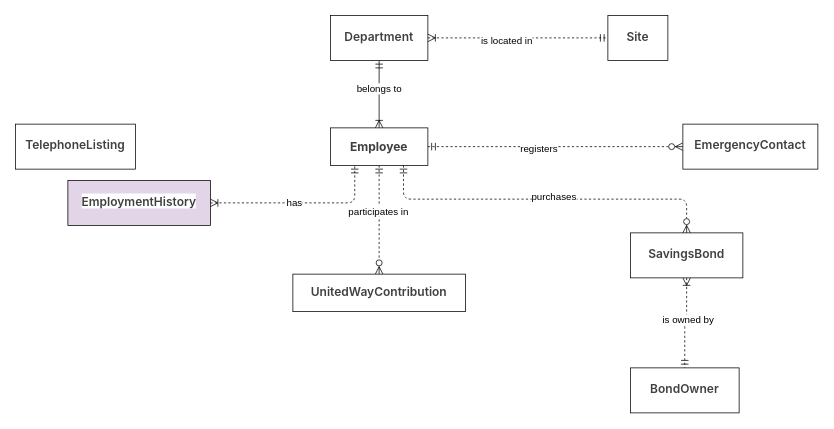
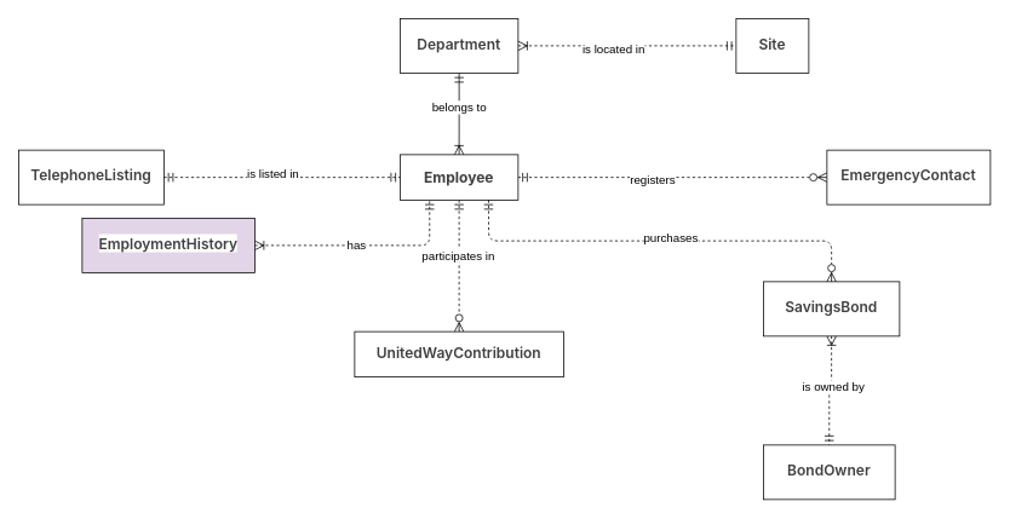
  <mxCell id="0" />
  <mxCell id="1" parent="0" />
  <mxCell id="2" value="&lt;div&gt;&lt;span style=&quot;font-weight: 600; color: rgb(64, 64, 64); font-family: quote-cjk-patch, Inter, system-ui, -apple-system, BlinkMacSystemFont, &amp;quot;Segoe UI&amp;quot;, Roboto, &amp;quot;Noto Sans&amp;quot;, Ubuntu, Cantarell, &amp;quot;Helvetica Neue&amp;quot;, Oxygen, &amp;quot;Open Sans&amp;quot;, sans-serif; font-size: 16.002px; text-wrap-mode: wrap; background-color: rgb(255, 255, 255);&quot;&gt;&lt;br&gt;&lt;/span&gt;&lt;/div&gt;&lt;span style=&quot;font-weight: 600; color: rgb(64, 64, 64); font-family: quote-cjk-patch, Inter, system-ui, -apple-system, BlinkMacSystemFont, &amp;quot;Segoe UI&amp;quot;, Roboto, &amp;quot;Noto Sans&amp;quot;, Ubuntu, Cantarell, &amp;quot;Helvetica Neue&amp;quot;, Oxygen, &amp;quot;Open Sans&amp;quot;, sans-serif; font-size: 16.002px; text-wrap-mode: wrap; background-color: rgb(255, 255, 255);&quot;&gt;TelephoneListing&lt;/span&gt;" style="verticalAlign=top;align=center;overflow=fill;html=1;rounded=0;shadow=0;comic=0;labelBackgroundColor=none;strokeWidth=1;fontFamily=Verdana;fontSize=12" parent="1" vertex="1"><mxGeometry x="20" y="165" width="160" height="60" as="geometry" /></mxCell>
  <mxCell id="3" style="edgeStyle=orthogonalEdgeStyle;html=1;entryX=0.5;entryY=0;dashed=1;labelBackgroundColor=none;startArrow=ERmandOne;endArrow=ERzeroToMany;fontFamily=Verdana;fontSize=12;align=left;endSize=8;startSize=8;endFill=0;" parent="1" source="9" target="16" edge="1"><mxGeometry relative="1" as="geometry" /></mxCell>
  <mxCell id="4" value="&lt;span&gt;participates in&lt;/span&gt;" style="edgeLabel;html=1;align=center;verticalAlign=middle;resizable=0;points=[];labelBackgroundColor=#FFFFFF;fontSize=13;" vertex="1" connectable="0" parent="3"><mxGeometry x="-0.172" y="-2" relative="1" as="geometry"><mxPoint as="offset" /></mxGeometry></mxCell>
  <mxCell id="5" style="edgeStyle=orthogonalEdgeStyle;html=1;dashed=1;labelBackgroundColor=none;startArrow=ERmandOne;endArrow=ERzeroToMany;fontFamily=Verdana;fontSize=12;align=left;exitX=1;exitY=0.5;exitDx=0;exitDy=0;endSize=8;startSize=8;endFill=0;" parent="1" source="9" edge="1"><mxGeometry relative="1" as="geometry"><mxPoint x="910" y="195" as="targetPoint" /></mxGeometry></mxCell>
  <mxCell id="6" value="&lt;span&gt;registers&lt;/span&gt;" style="edgeLabel;html=1;align=center;verticalAlign=middle;resizable=0;points=[];labelBackgroundColor=#FFFFFF;fontSize=13;" vertex="1" connectable="0" parent="5"><mxGeometry x="-0.135" y="-2" relative="1" as="geometry"><mxPoint as="offset" /></mxGeometry></mxCell>
  <mxCell id="7" style="edgeStyle=orthogonalEdgeStyle;html=1;dashed=0;labelBackgroundColor=none;startArrow=ERoneToMany;endArrow=ERmandOne;fontFamily=Verdana;fontSize=12;align=left;startFill=0;entryX=0.5;entryY=1;entryDx=0;entryDy=0;endFill=0;endSize=8;startSize=8;" parent="1" source="9" target="21" edge="1"><mxGeometry relative="1" as="geometry" /></mxCell>
  <mxCell id="8" value="belongs to" style="edgeLabel;html=1;align=center;verticalAlign=middle;resizable=0;points=[];fontSize=13;" vertex="1" connectable="0" parent="7"><mxGeometry x="0.191" y="1" relative="1" as="geometry"><mxPoint y="1" as="offset" /></mxGeometry></mxCell>
  <mxCell id="9" value="&lt;h4&gt;&lt;span style=&quot;color: rgb(64, 64, 64); font-family: quote-cjk-patch, Inter, system-ui, -apple-system, BlinkMacSystemFont, &amp;quot;Segoe UI&amp;quot;, Roboto, &amp;quot;Noto Sans&amp;quot;, Ubuntu, Cantarell, &amp;quot;Helvetica Neue&amp;quot;, Oxygen, &amp;quot;Open Sans&amp;quot;, sans-serif; font-size: 16.002px; text-align: left; text-wrap-mode: wrap; background-color: rgb(255, 255, 255);&quot;&gt;Employee&lt;/span&gt;&lt;/h4&gt;" style="verticalAlign=top;align=center;overflow=fill;html=1;rounded=0;shadow=0;comic=0;labelBackgroundColor=none;strokeWidth=1;fontFamily=Verdana;fontSize=12;imageAspect=1;fillOpacity=100;container=0;" parent="1" vertex="1"><mxGeometry x="440" y="170" width="130" height="50" as="geometry" /></mxCell>
  <mxCell id="10" style="edgeStyle=orthogonalEdgeStyle;html=1;entryX=0.5;entryY=0;dashed=1;labelBackgroundColor=none;startArrow=ERoneToMany;endArrow=ERmandOne;fontFamily=Verdana;fontSize=12;align=left;exitX=0.5;exitY=1;exitDx=0;exitDy=0;entryDx=0;entryDy=0;endFill=0;startFill=0;endSize=8;startSize=8;" parent="1" source="17" target="12" edge="1"><mxGeometry relative="1" as="geometry"><mxPoint x="390" y="403" as="sourcePoint" /></mxGeometry></mxCell>
  <mxCell id="11" value="is owned by" style="edgeLabel;html=1;align=center;verticalAlign=middle;resizable=0;points=[];fontSize=13;" vertex="1" connectable="0" parent="10"><mxGeometry x="-0.084" y="1" relative="1" as="geometry"><mxPoint y="-1" as="offset" /></mxGeometry></mxCell>
  <mxCell id="12" value="&lt;div&gt;&lt;span style=&quot;font-weight: 600; color: rgb(64, 64, 64); font-family: quote-cjk-patch, Inter, system-ui, -apple-system, BlinkMacSystemFont, &amp;quot;Segoe UI&amp;quot;, Roboto, &amp;quot;Noto Sans&amp;quot;, Ubuntu, Cantarell, &amp;quot;Helvetica Neue&amp;quot;, Oxygen, &amp;quot;Open Sans&amp;quot;, sans-serif; font-size: 16.002px; text-wrap-mode: wrap; background-color: rgb(255, 255, 255);&quot;&gt;&lt;br&gt;&lt;/span&gt;&lt;/div&gt;&lt;span style=&quot;font-weight: 600; color: rgb(64, 64, 64); font-family: quote-cjk-patch, Inter, system-ui, -apple-system, BlinkMacSystemFont, &amp;quot;Segoe UI&amp;quot;, Roboto, &amp;quot;Noto Sans&amp;quot;, Ubuntu, Cantarell, &amp;quot;Helvetica Neue&amp;quot;, Oxygen, &amp;quot;Open Sans&amp;quot;, sans-serif; font-size: 16.002px; text-wrap-mode: wrap; background-color: rgb(255, 255, 255);&quot;&gt;BondOwner&lt;/span&gt;" style="verticalAlign=top;align=center;overflow=fill;html=1;rounded=0;shadow=0;comic=0;labelBackgroundColor=none;strokeWidth=1;fontFamily=Verdana;fontSize=12" parent="1" vertex="1"><mxGeometry x="840" y="490" width="145" height="60" as="geometry" /></mxCell>
  <mxCell id="13" style="edgeStyle=orthogonalEdgeStyle;html=1;entryX=0.25;entryY=1;labelBackgroundColor=none;startArrow=ERoneToMany;endArrow=ERmandOne;fontFamily=Verdana;fontSize=12;align=left;entryDx=0;entryDy=0;startFill=0;endFill=0;dashed=1;endSize=8;startSize=8;" parent="1" source="15" target="9" edge="1"><mxGeometry relative="1" as="geometry" /></mxCell>
  <mxCell id="14" value="has" style="edgeLabel;html=1;align=center;verticalAlign=middle;resizable=0;points=[];fontSize=13;" vertex="1" connectable="0" parent="13"><mxGeometry x="-0.088" y="2" relative="1" as="geometry"><mxPoint as="offset" /></mxGeometry></mxCell>
  <mxCell id="15" value="&lt;div&gt;&lt;span style=&quot;font-weight: 600; color: rgb(64, 64, 64); font-family: quote-cjk-patch, Inter, system-ui, -apple-system, BlinkMacSystemFont, &amp;quot;Segoe UI&amp;quot;, Roboto, &amp;quot;Noto Sans&amp;quot;, Ubuntu, Cantarell, &amp;quot;Helvetica Neue&amp;quot;, Oxygen, &amp;quot;Open Sans&amp;quot;, sans-serif; font-size: 16.002px; text-wrap-mode: wrap; background-color: rgb(255, 255, 255);&quot;&gt;&lt;br&gt;&lt;/span&gt;&lt;/div&gt;&lt;span style=&quot;font-weight: 600; color: rgb(64, 64, 64); font-family: quote-cjk-patch, Inter, system-ui, -apple-system, BlinkMacSystemFont, &amp;quot;Segoe UI&amp;quot;, Roboto, &amp;quot;Noto Sans&amp;quot;, Ubuntu, Cantarell, &amp;quot;Helvetica Neue&amp;quot;, Oxygen, &amp;quot;Open Sans&amp;quot;, sans-serif; font-size: 16.002px; text-wrap-mode: wrap; background-color: rgb(255, 255, 255);&quot;&gt;EmploymentHistory&lt;/span&gt;" style="verticalAlign=top;align=center;overflow=fill;html=1;rounded=0;shadow=0;comic=0;labelBackgroundColor=none;strokeWidth=1;fontFamily=Verdana;fontSize=12;fillColor=#e1d5e7;" parent="1" vertex="1"><mxGeometry x="90" y="240" width="190" height="60" as="geometry" /></mxCell>
  <mxCell id="16" value="&lt;div&gt;&lt;br&gt;&lt;/div&gt;&lt;div&gt;&lt;span style=&quot;font-weight: 600; color: rgb(64, 64, 64); font-family: quote-cjk-patch, Inter, system-ui, -apple-system, BlinkMacSystemFont, &amp;quot;Segoe UI&amp;quot;, Roboto, &amp;quot;Noto Sans&amp;quot;, Ubuntu, Cantarell, &amp;quot;Helvetica Neue&amp;quot;, Oxygen, &amp;quot;Open Sans&amp;quot;, sans-serif; font-size: 16.002px; text-wrap-mode: wrap; background-color: rgb(255, 255, 255);&quot;&gt;UnitedWayContribution&lt;/span&gt;&lt;/div&gt;" style="verticalAlign=top;align=center;overflow=fill;html=1;rounded=0;shadow=0;comic=0;labelBackgroundColor=none;strokeWidth=1;fontFamily=Verdana;fontSize=12" parent="1" vertex="1"><mxGeometry x="390" y="365" width="230" height="50" as="geometry" /></mxCell>
  <mxCell id="17" value="&lt;div&gt;&lt;span style=&quot;font-weight: 600; color: rgb(64, 64, 64); font-family: quote-cjk-patch, Inter, system-ui, -apple-system, BlinkMacSystemFont, &amp;quot;Segoe UI&amp;quot;, Roboto, &amp;quot;Noto Sans&amp;quot;, Ubuntu, Cantarell, &amp;quot;Helvetica Neue&amp;quot;, Oxygen, &amp;quot;Open Sans&amp;quot;, sans-serif; font-size: 16.002px; text-wrap-mode: wrap; background-color: rgb(255, 255, 255);&quot;&gt;&lt;br&gt;&lt;/span&gt;&lt;/div&gt;&lt;span style=&quot;font-weight: 600; color: rgb(64, 64, 64); font-family: quote-cjk-patch, Inter, system-ui, -apple-system, BlinkMacSystemFont, &amp;quot;Segoe UI&amp;quot;, Roboto, &amp;quot;Noto Sans&amp;quot;, Ubuntu, Cantarell, &amp;quot;Helvetica Neue&amp;quot;, Oxygen, &amp;quot;Open Sans&amp;quot;, sans-serif; font-size: 16.002px; text-wrap-mode: wrap; background-color: rgb(255, 255, 255);&quot;&gt;SavingsBond&lt;/span&gt;" style="verticalAlign=top;align=center;overflow=fill;html=1;rounded=0;shadow=0;comic=0;labelBackgroundColor=none;strokeWidth=1;fontFamily=Verdana;fontSize=12" parent="1" vertex="1"><mxGeometry x="840" y="310" width="150" height="60" as="geometry" /></mxCell>
  <mxCell id="18" style="edgeStyle=orthogonalEdgeStyle;html=1;entryX=0.5;entryY=0;dashed=1;labelBackgroundColor=none;startArrow=ERmandOne;endArrow=ERzeroToMany;fontFamily=Verdana;fontSize=12;align=left;exitX=0.75;exitY=1;exitDx=0;exitDy=0;endSize=8;startSize=8;endFill=0;" parent="1" source="9" target="17" edge="1"><mxGeometry relative="1" as="geometry" /></mxCell>
  <mxCell id="19" value="purchases" style="edgeLabel;html=1;align=center;verticalAlign=middle;resizable=0;points=[];fontSize=13;" vertex="1" connectable="0" parent="18"><mxGeometry x="0.045" y="4" relative="1" as="geometry"><mxPoint x="1" as="offset" /></mxGeometry></mxCell>
  <mxCell id="20" value="&lt;div&gt;&lt;span style=&quot;font-weight: 600; color: rgb(64, 64, 64); font-family: quote-cjk-patch, Inter, system-ui, -apple-system, BlinkMacSystemFont, &amp;quot;Segoe UI&amp;quot;, Roboto, &amp;quot;Noto Sans&amp;quot;, Ubuntu, Cantarell, &amp;quot;Helvetica Neue&amp;quot;, Oxygen, &amp;quot;Open Sans&amp;quot;, sans-serif; font-size: 16.002px; text-wrap-mode: wrap; background-color: rgb(255, 255, 255);&quot;&gt;&lt;br&gt;&lt;/span&gt;&lt;/div&gt;&lt;span style=&quot;font-weight: 600; color: rgb(64, 64, 64); font-family: quote-cjk-patch, Inter, system-ui, -apple-system, BlinkMacSystemFont, &amp;quot;Segoe UI&amp;quot;, Roboto, &amp;quot;Noto Sans&amp;quot;, Ubuntu, Cantarell, &amp;quot;Helvetica Neue&amp;quot;, Oxygen, &amp;quot;Open Sans&amp;quot;, sans-serif; font-size: 16.002px; text-wrap-mode: wrap; background-color: rgb(255, 255, 255);&quot;&gt;&lt;div style=&quot;text-align: center;&quot;&gt;EmergencyContact&lt;/div&gt;&lt;/span&gt;" style="verticalAlign=top;align=left;overflow=fill;html=1;rounded=0;shadow=0;comic=0;labelBackgroundColor=none;strokeWidth=1;fontFamily=Verdana;fontSize=12" parent="1" vertex="1"><mxGeometry x="910" y="165" width="180" height="60" as="geometry" /></mxCell>
  <mxCell id="21" value="&lt;div&gt;&lt;span style=&quot;background-color: light-dark(rgb(255, 255, 255), rgb(18, 18, 18)); color: light-dark(rgb(64, 64, 64), rgb(182, 182, 182)); font-family: quote-cjk-patch, Inter, system-ui, -apple-system, BlinkMacSystemFont, &amp;quot;Segoe UI&amp;quot;, Roboto, &amp;quot;Noto Sans&amp;quot;, Ubuntu, Cantarell, &amp;quot;Helvetica Neue&amp;quot;, Oxygen, &amp;quot;Open Sans&amp;quot;, sans-serif; font-size: 16.002px; font-weight: 600; text-wrap-mode: wrap;&quot;&gt;&lt;br&gt;&lt;/span&gt;&lt;/div&gt;&lt;div&gt;&lt;span style=&quot;background-color: light-dark(rgb(255, 255, 255), rgb(18, 18, 18)); color: light-dark(rgb(64, 64, 64), rgb(182, 182, 182)); font-family: quote-cjk-patch, Inter, system-ui, -apple-system, BlinkMacSystemFont, &amp;quot;Segoe UI&amp;quot;, Roboto, &amp;quot;Noto Sans&amp;quot;, Ubuntu, Cantarell, &amp;quot;Helvetica Neue&amp;quot;, Oxygen, &amp;quot;Open Sans&amp;quot;, sans-serif; font-size: 16.002px; font-weight: 600; text-wrap-mode: wrap;&quot;&gt;Department&lt;/span&gt;&lt;/div&gt;" style="verticalAlign=middle;align=center;overflow=fill;html=1;rounded=0;shadow=0;comic=0;labelBackgroundColor=none;strokeWidth=1;fontFamily=Verdana;fontSize=12" parent="1" vertex="1"><mxGeometry x="440" y="20" width="130" height="60" as="geometry" /></mxCell>
+ <mxCell id="22" value="" style="edgeStyle=orthogonalEdgeStyle;html=1;endArrow=ERmandOne;startArrow=ERmandOne;labelBackgroundColor=none;fontFamily=Verdana;fontSize=12;align=left;exitX=1;exitY=0.5;entryX=0;entryY=0.5;entryDx=0;entryDy=0;exitDx=0;exitDy=0;dashed=1;endSize=8;startSize=8;endFill=0;" parent="1" source="2" target="9" edge="1"><mxGeometry width="100" height="100" relative="1" as="geometry"><mxPoint x="280" y="360" as="sourcePoint" /><mxPoint x="380" y="260" as="targetPoint" /></mxGeometry></mxCell>
+ <mxCell id="23" value="is listed in" style="edgeLabel;html=1;align=center;verticalAlign=middle;resizable=0;points=[];fontSize=13;" vertex="1" connectable="0" parent="22"><mxGeometry x="-0.088" y="5" relative="1" as="geometry"><mxPoint as="offset" /></mxGeometry></mxCell>
  <mxCell id="24" style="edgeStyle=orthogonalEdgeStyle;html=1;dashed=1;labelBackgroundColor=none;startArrow=ERoneToMany;endArrow=ERmandOne;fontFamily=Verdana;fontSize=12;align=left;entryX=0;entryY=0.5;exitX=1;exitY=0.5;exitDx=0;exitDy=0;endSize=8;startSize=8;endFill=0;startFill=0;" edge="1" parent="1" target="26" source="21"><mxGeometry relative="1" as="geometry"><mxPoint x="610" y="50" as="sourcePoint" /></mxGeometry></mxCell>
  <mxCell id="25" value="&lt;span&gt;is located in&lt;/span&gt;" style="edgeLabel;html=1;align=center;verticalAlign=middle;resizable=0;points=[];labelBackgroundColor=#FFFFFF;fontSize=13;" vertex="1" connectable="0" parent="24"><mxGeometry x="-0.135" y="-2" relative="1" as="geometry"><mxPoint as="offset" /></mxGeometry></mxCell>
  <mxCell id="26" value="&lt;div&gt;&lt;span style=&quot;font-weight: 600; color: rgb(64, 64, 64); font-family: quote-cjk-patch, Inter, system-ui, -apple-system, BlinkMacSystemFont, &amp;quot;Segoe UI&amp;quot;, Roboto, &amp;quot;Noto Sans&amp;quot;, Ubuntu, Cantarell, &amp;quot;Helvetica Neue&amp;quot;, Oxygen, &amp;quot;Open Sans&amp;quot;, sans-serif; font-size: 16.002px; text-wrap-mode: wrap; background-color: rgb(255, 255, 255);&quot;&gt;&lt;br&gt;&lt;/span&gt;&lt;/div&gt;&lt;span style=&quot;font-weight: 600; color: rgb(64, 64, 64); font-family: quote-cjk-patch, Inter, system-ui, -apple-system, BlinkMacSystemFont, &amp;quot;Segoe UI&amp;quot;, Roboto, &amp;quot;Noto Sans&amp;quot;, Ubuntu, Cantarell, &amp;quot;Helvetica Neue&amp;quot;, Oxygen, &amp;quot;Open Sans&amp;quot;, sans-serif; font-size: 16.002px; text-wrap-mode: wrap; background-color: rgb(255, 255, 255);&quot;&gt;&lt;div style=&quot;text-align: center;&quot;&gt;Site&lt;/div&gt;&lt;/span&gt;" style="verticalAlign=top;align=left;overflow=fill;html=1;rounded=0;shadow=0;comic=0;labelBackgroundColor=none;strokeWidth=1;fontFamily=Verdana;fontSize=12" vertex="1" parent="1"><mxGeometry x="810" y="20" width="80" height="60" as="geometry" /></mxCell>
